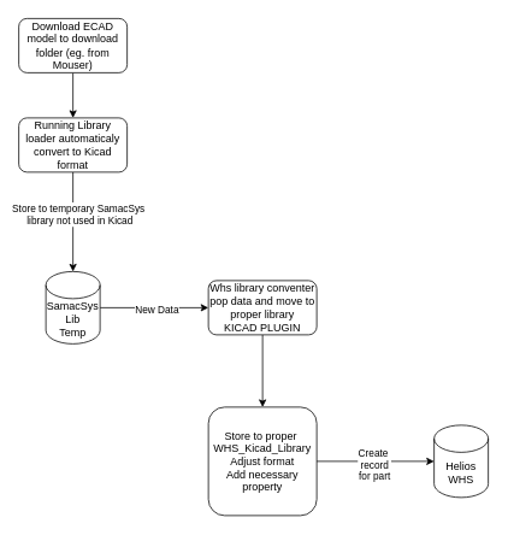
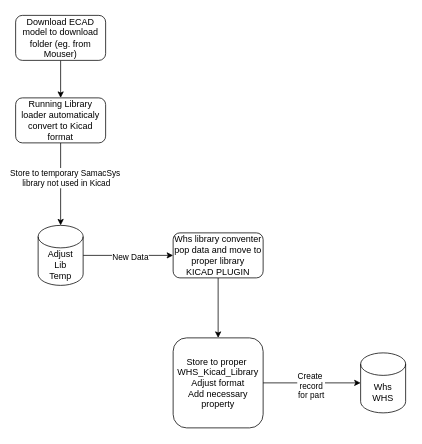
  <mxCell id="0" />
  <mxCell id="1" parent="0" />
  <mxCell id="2" value="" style="edgeStyle=orthogonalEdgeStyle;rounded=0;orthogonalLoop=1;jettySize=auto;html=1;" parent="1" source="3" target="6" edge="1"><mxGeometry relative="1" as="geometry" /></mxCell>
  <mxCell id="3" value="Download ECAD model to download folder (eg. from Mouser)" style="rounded=1;whiteSpace=wrap;html=1;" parent="1" vertex="1"><mxGeometry x="20" y="20" width="120" height="60" as="geometry" /></mxCell>
  <mxCell id="4" value="" style="edgeStyle=orthogonalEdgeStyle;rounded=0;orthogonalLoop=1;jettySize=auto;html=1;entryX=0.5;entryY=0;entryDx=0;entryDy=0;entryPerimeter=0;" parent="1" source="6" target="9" edge="1"><mxGeometry relative="1" as="geometry"><mxPoint x="80" y="270" as="targetPoint" /></mxGeometry></mxCell>
  <mxCell id="5" value="Store to temporary SamacSys&lt;br&gt;&amp;nbsp;library not used in Kicad" style="edgeLabel;html=1;align=center;verticalAlign=middle;resizable=0;points=[];" parent="4" vertex="1" connectable="0"><mxGeometry x="-0.17" y="5" relative="1" as="geometry"><mxPoint as="offset" /></mxGeometry></mxCell>
  <mxCell id="6" value="Running Library loader automaticaly convert to Kicad format" style="rounded=1;whiteSpace=wrap;html=1;" parent="1" vertex="1"><mxGeometry x="20" y="130" width="120" height="60" as="geometry" /></mxCell>
  <mxCell id="7" style="edgeStyle=orthogonalEdgeStyle;rounded=0;orthogonalLoop=1;jettySize=auto;html=1;" parent="1" source="9" target="11" edge="1"><mxGeometry relative="1" as="geometry" /></mxCell>
  <mxCell id="8" value="New Data" style="edgeLabel;html=1;align=center;verticalAlign=middle;resizable=0;points=[];" parent="7" vertex="1" connectable="0"><mxGeometry x="0.033" y="-1" relative="1" as="geometry"><mxPoint as="offset" /></mxGeometry></mxCell>
- <mxCell id="9" value="SamacSys&lt;br&gt;Lib&lt;br&gt;Temp" style="shape=cylinder3;whiteSpace=wrap;html=1;boundedLbl=1;backgroundOutline=1;size=15;" parent="1" vertex="1"><mxGeometry x="50" y="300" width="60" height="80" as="geometry" /></mxCell>
+ <mxCell id="9" value="Adjust&lt;br&gt;Lib&lt;br&gt;Temp" style="shape=cylinder3;whiteSpace=wrap;html=1;boundedLbl=1;backgroundOutline=1;size=15;" parent="1" vertex="1"><mxGeometry x="50" y="300" width="60" height="80" as="geometry" /></mxCell>
  <mxCell id="10" value="" style="edgeStyle=orthogonalEdgeStyle;rounded=0;orthogonalLoop=1;jettySize=auto;html=1;" parent="1" source="11" target="12" edge="1"><mxGeometry relative="1" as="geometry" /></mxCell>
  <mxCell id="11" value="Whs library conventer pop data and move to proper library&lt;br&gt;KICAD PLUGIN" style="rounded=1;whiteSpace=wrap;html=1;" parent="1" vertex="1"><mxGeometry x="230" y="310" width="120" height="60" as="geometry" /></mxCell>
  <mxCell id="12" value="Store to proper&amp;nbsp;&lt;br&gt;WHS_Kicad_Library&lt;br&gt;Adjust format&lt;br&gt;Add necessary property" style="whiteSpace=wrap;html=1;rounded=1;" parent="1" vertex="1"><mxGeometry x="230" y="450" width="120" height="120" as="geometry" /></mxCell>
- <mxCell id="13" value="Helios&lt;br&gt;WHS" style="shape=cylinder3;whiteSpace=wrap;html=1;boundedLbl=1;backgroundOutline=1;size=15;" parent="1" vertex="1"><mxGeometry x="480" y="470" width="60" height="80" as="geometry" /></mxCell>
+ <mxCell id="13" value="Whs&lt;br&gt;WHS" style="shape=cylinder3;whiteSpace=wrap;html=1;boundedLbl=1;backgroundOutline=1;size=15;" parent="1" vertex="1"><mxGeometry x="480" y="470" width="60" height="80" as="geometry" /></mxCell>
  <mxCell id="14" style="edgeStyle=orthogonalEdgeStyle;rounded=0;orthogonalLoop=1;jettySize=auto;html=1;entryX=0;entryY=0.5;entryDx=0;entryDy=0;entryPerimeter=0;" parent="1" source="12" target="13" edge="1"><mxGeometry relative="1" as="geometry" /></mxCell>
  <mxCell id="15" value="Create&amp;nbsp;&lt;br&gt;record&lt;br&gt;for part" style="edgeLabel;html=1;align=center;verticalAlign=middle;resizable=0;points=[];" parent="14" vertex="1" connectable="0"><mxGeometry x="-0.031" y="-3" relative="1" as="geometry"><mxPoint as="offset" /></mxGeometry></mxCell>
